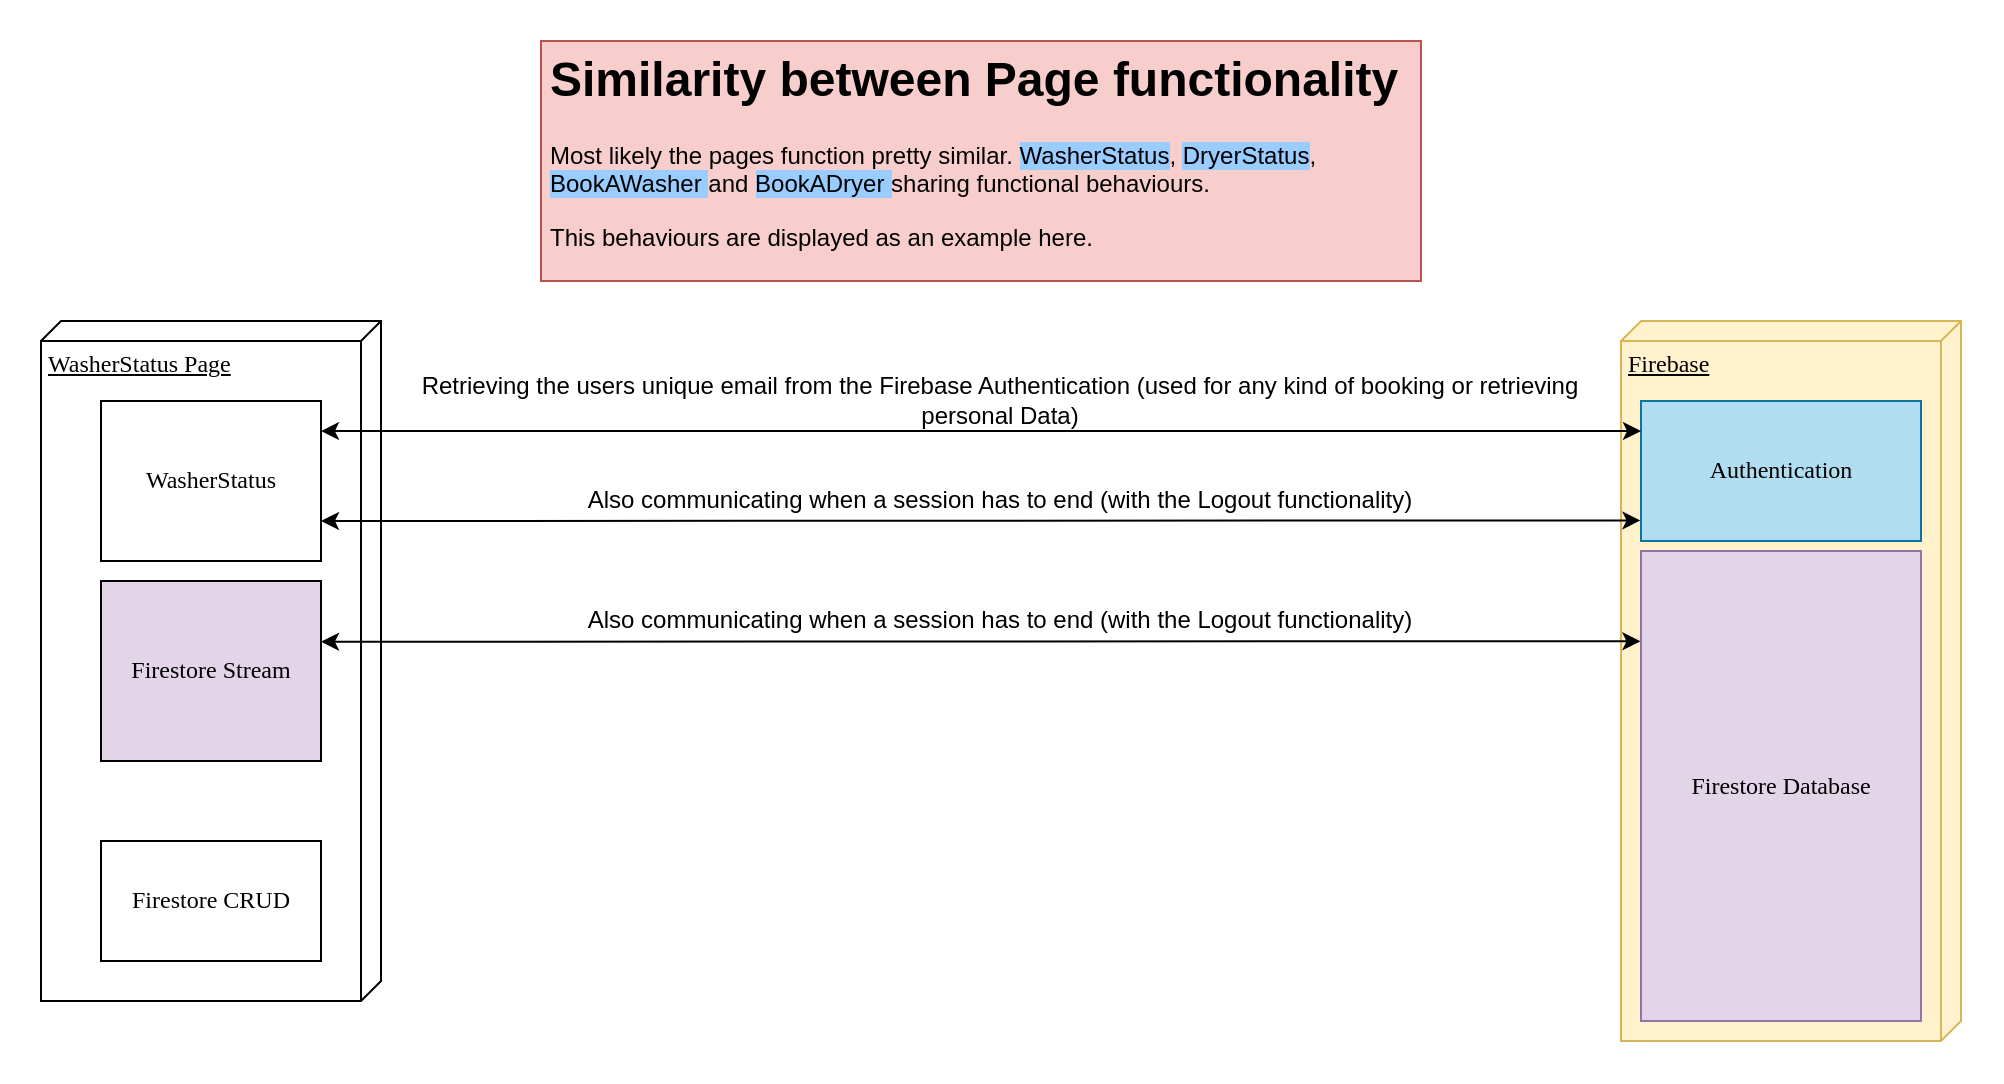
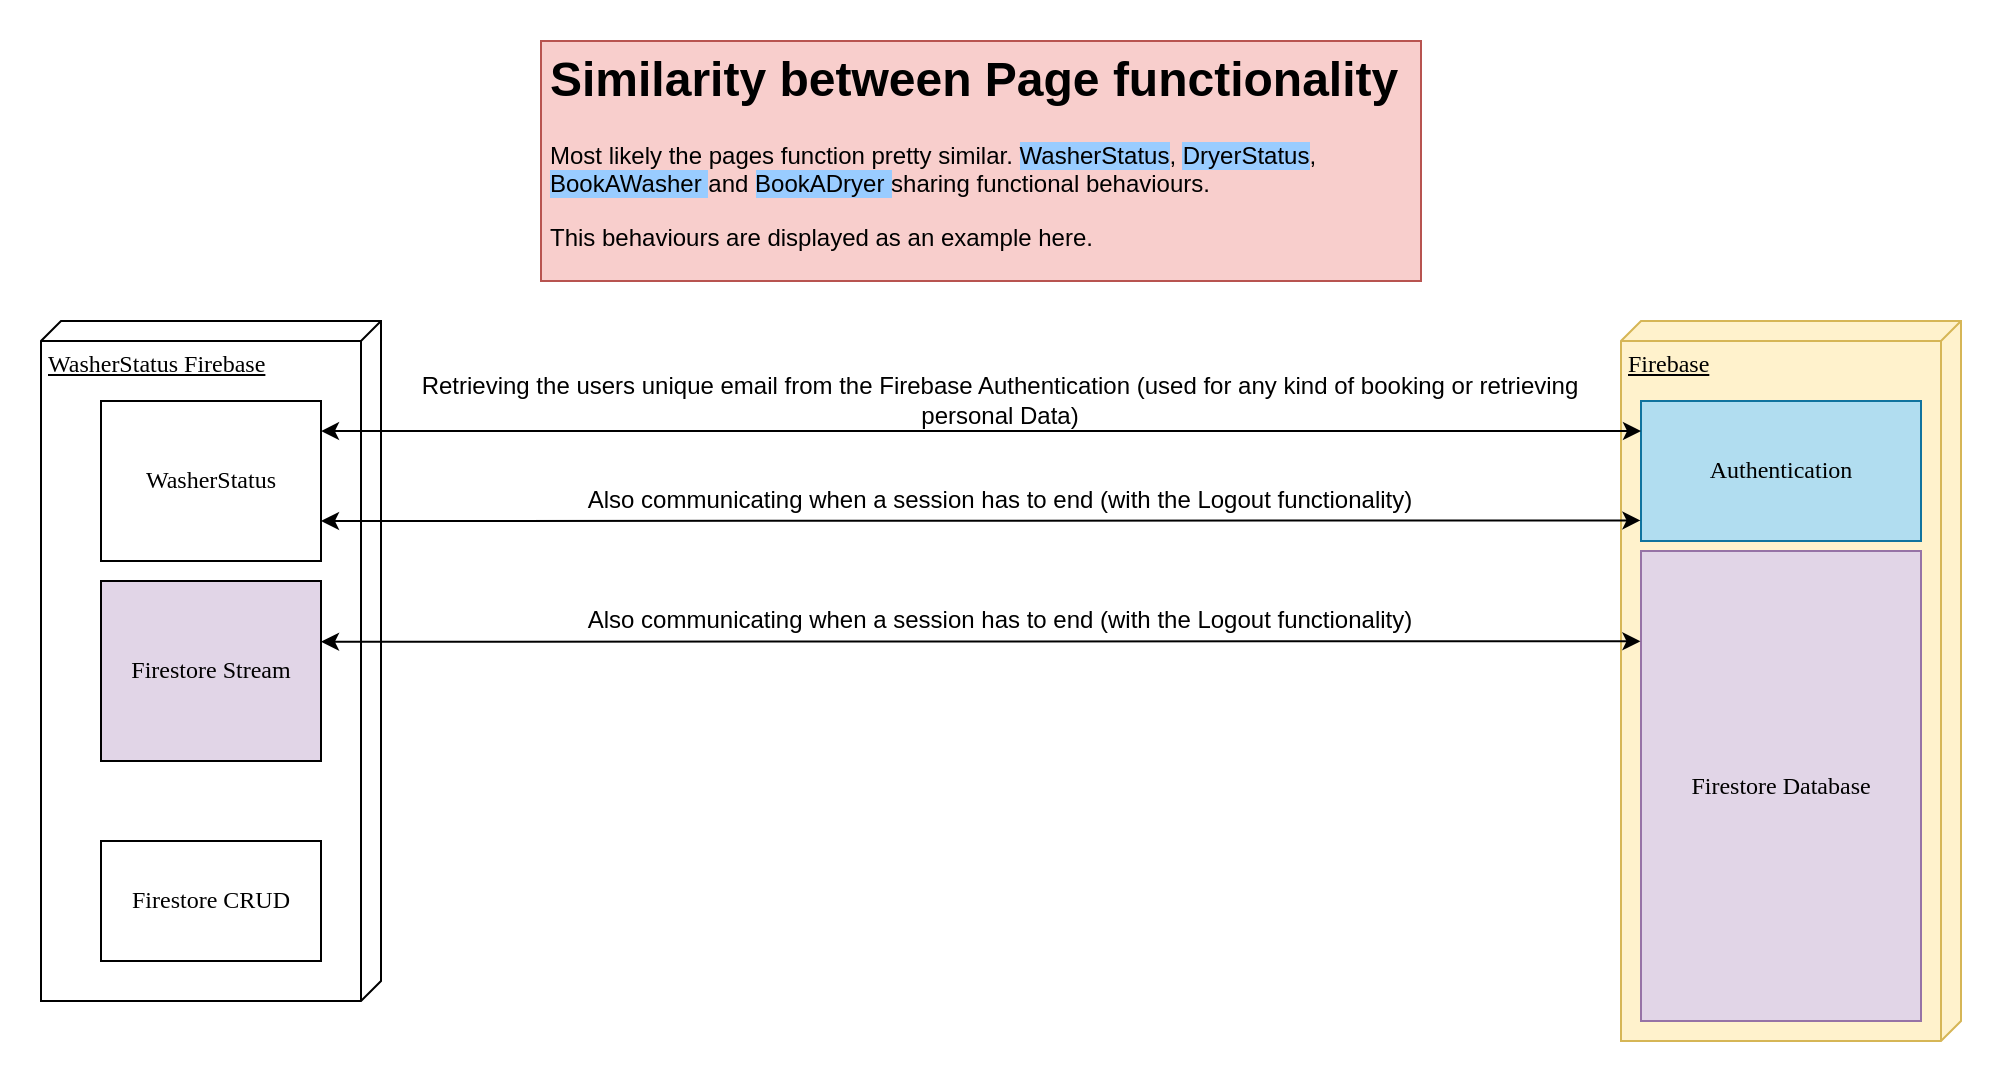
  <mxCell id="0" />
  <mxCell id="1" parent="0" />
- <mxCell id="2" value="WasherStatus Page" style="verticalAlign=top;align=left;spacingTop=8;spacingLeft=2;spacingRight=12;shape=cube;size=10;direction=south;fontStyle=4;html=1;rounded=0;shadow=0;comic=0;labelBackgroundColor=none;strokeWidth=1;fontFamily=Verdana;fontSize=12" vertex="1" parent="1"><mxGeometry x="20" y="160" width="170" height="340" as="geometry" /></mxCell>
+ <mxCell id="2" value="WasherStatus Firebase" style="verticalAlign=top;align=left;spacingTop=8;spacingLeft=2;spacingRight=12;shape=cube;size=10;direction=south;fontStyle=4;html=1;rounded=0;shadow=0;comic=0;labelBackgroundColor=none;strokeWidth=1;fontFamily=Verdana;fontSize=12" vertex="1" parent="1"><mxGeometry x="20" y="160" width="170" height="340" as="geometry" /></mxCell>
  <mxCell id="3" value="WasherStatus" style="html=1;rounded=0;shadow=0;comic=0;labelBackgroundColor=none;strokeWidth=1;fontFamily=Verdana;fontSize=12;align=center;" vertex="1" parent="1"><mxGeometry x="50" y="200" width="110" height="80" as="geometry" /></mxCell>
  <mxCell id="4" value="Firestore Stream&lt;br&gt;" style="html=1;rounded=0;shadow=0;comic=0;labelBackgroundColor=none;strokeWidth=1;fontFamily=Verdana;fontSize=12;align=center;fillColor=#e1d5e7;" vertex="1" parent="1"><mxGeometry x="50" y="290" width="110" height="90" as="geometry" /></mxCell>
  <mxCell id="5" value="Firestore CRUD" style="html=1;rounded=0;shadow=0;comic=0;labelBackgroundColor=none;strokeWidth=1;fontFamily=Verdana;fontSize=12;align=center;" vertex="1" parent="1"><mxGeometry x="50" y="420" width="110" height="60" as="geometry" /></mxCell>
  <mxCell id="6" value="Firebase" style="verticalAlign=top;align=left;spacingTop=8;spacingLeft=2;spacingRight=12;shape=cube;size=10;direction=south;fontStyle=4;html=1;rounded=0;shadow=0;comic=0;labelBackgroundColor=none;strokeWidth=1;fontFamily=Verdana;fontSize=12;fillColor=#fff2cc;strokeColor=#d6b656;" vertex="1" parent="1"><mxGeometry x="810" y="160" width="170" height="360" as="geometry" /></mxCell>
  <mxCell id="7" value="Authentication" style="html=1;rounded=0;shadow=0;comic=0;labelBackgroundColor=none;strokeWidth=1;fontFamily=Verdana;fontSize=12;align=center;fillColor=#b1ddf0;strokeColor=#10739e;" vertex="1" parent="1"><mxGeometry x="820" y="200" width="140" height="70" as="geometry" /></mxCell>
  <mxCell id="8" value="&lt;h1&gt;Similarity between Page functionality&lt;/h1&gt;&lt;p&gt;Most likely the pages function pretty similar. &lt;span style=&quot;background-color: rgb(153, 204, 255);&quot;&gt;WasherStatus&lt;/span&gt;, &lt;span style=&quot;background-color: rgb(153, 204, 255);&quot;&gt;DryerStatus&lt;/span&gt;, &lt;span style=&quot;background-color: rgb(153, 204, 255);&quot;&gt;BookAWasher &lt;/span&gt;and &lt;span style=&quot;background-color: rgb(153, 204, 255);&quot;&gt;BookADryer &lt;/span&gt;sharing functional behaviours.&amp;nbsp;&lt;/p&gt;&lt;p&gt;This behaviours are displayed as an example here.&lt;/p&gt;" style="text;html=1;strokeColor=#b85450;fillColor=#f8cecc;spacing=5;spacingTop=-20;whiteSpace=wrap;overflow=hidden;rounded=0;" vertex="1" parent="1"><mxGeometry x="270" y="20" width="440" height="120" as="geometry" /></mxCell>
  <mxCell id="9" value="Firestore Database" style="html=1;rounded=0;shadow=0;comic=0;labelBackgroundColor=none;strokeWidth=1;fontFamily=Verdana;fontSize=12;align=center;fillColor=#e1d5e7;strokeColor=#9673a6;" vertex="1" parent="1"><mxGeometry x="820" y="275" width="140" height="235" as="geometry" /></mxCell>
  <mxCell id="10" value="" style="endArrow=classic;startArrow=classic;html=1;rounded=0;exitX=1;exitY=0.188;exitDx=0;exitDy=0;exitPerimeter=0;" edge="1" parent="1" source="3"><mxGeometry width="50" height="50" relative="1" as="geometry"><mxPoint x="160" y="210" as="sourcePoint" /><mxPoint x="820" y="215" as="targetPoint" /></mxGeometry></mxCell>
  <mxCell id="11" value="&lt;span style=&quot;&quot;&gt;Retrieving the users unique email from the Firebase Authentication (used for any kind of booking or retrieving personal Data)&lt;/span&gt;" style="text;html=1;strokeColor=none;fillColor=none;align=center;verticalAlign=middle;whiteSpace=wrap;rounded=0;labelBackgroundColor=none;" vertex="1" parent="1"><mxGeometry x="190" y="180" width="620" height="40" as="geometry" /></mxCell>
  <mxCell id="12" value="" style="endArrow=classic;startArrow=classic;html=1;rounded=0;entryX=-0.002;entryY=0.853;entryDx=0;entryDy=0;exitX=1;exitY=0;exitDx=0;exitDy=0;entryPerimeter=0;" edge="1" parent="1" target="7"><mxGeometry width="50" height="50" relative="1" as="geometry"><mxPoint x="160" y="260" as="sourcePoint" /><mxPoint x="820.7" y="258.32" as="targetPoint" /></mxGeometry></mxCell>
  <mxCell id="13" value="&lt;span style=&quot;&quot;&gt;Also communicating when a session has to end (with the Logout functionality)&lt;/span&gt;" style="text;html=1;strokeColor=none;fillColor=none;align=center;verticalAlign=middle;whiteSpace=wrap;rounded=0;labelBackgroundColor=none;" vertex="1" parent="1"><mxGeometry x="190" y="230" width="620" height="40" as="geometry" /></mxCell>
  <mxCell id="14" value="" style="endArrow=classic;startArrow=classic;html=1;rounded=0;entryX=-0.002;entryY=0.192;entryDx=0;entryDy=0;exitX=1;exitY=0;exitDx=0;exitDy=0;entryPerimeter=0;" edge="1" parent="1" target="9"><mxGeometry width="50" height="50" relative="1" as="geometry"><mxPoint x="160" y="320.36" as="sourcePoint" /><mxPoint x="816.78" y="320" as="targetPoint" /></mxGeometry></mxCell>
  <mxCell id="15" value="&lt;span style=&quot;&quot;&gt;Also communicating when a session has to end (with the Logout functionality)&lt;/span&gt;" style="text;html=1;strokeColor=none;fillColor=none;align=center;verticalAlign=middle;whiteSpace=wrap;rounded=0;labelBackgroundColor=none;" vertex="1" parent="1"><mxGeometry x="190" y="290" width="620" height="40" as="geometry" /></mxCell>
